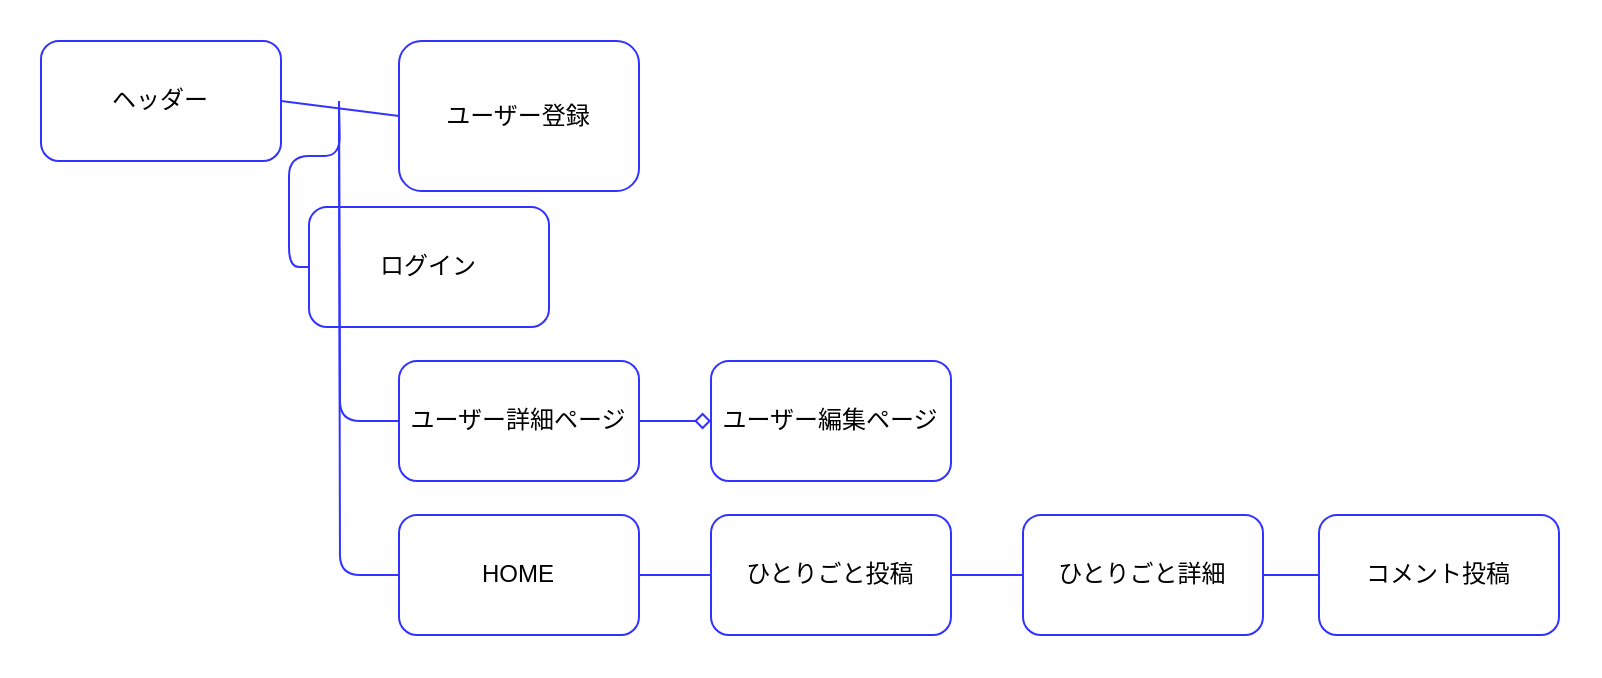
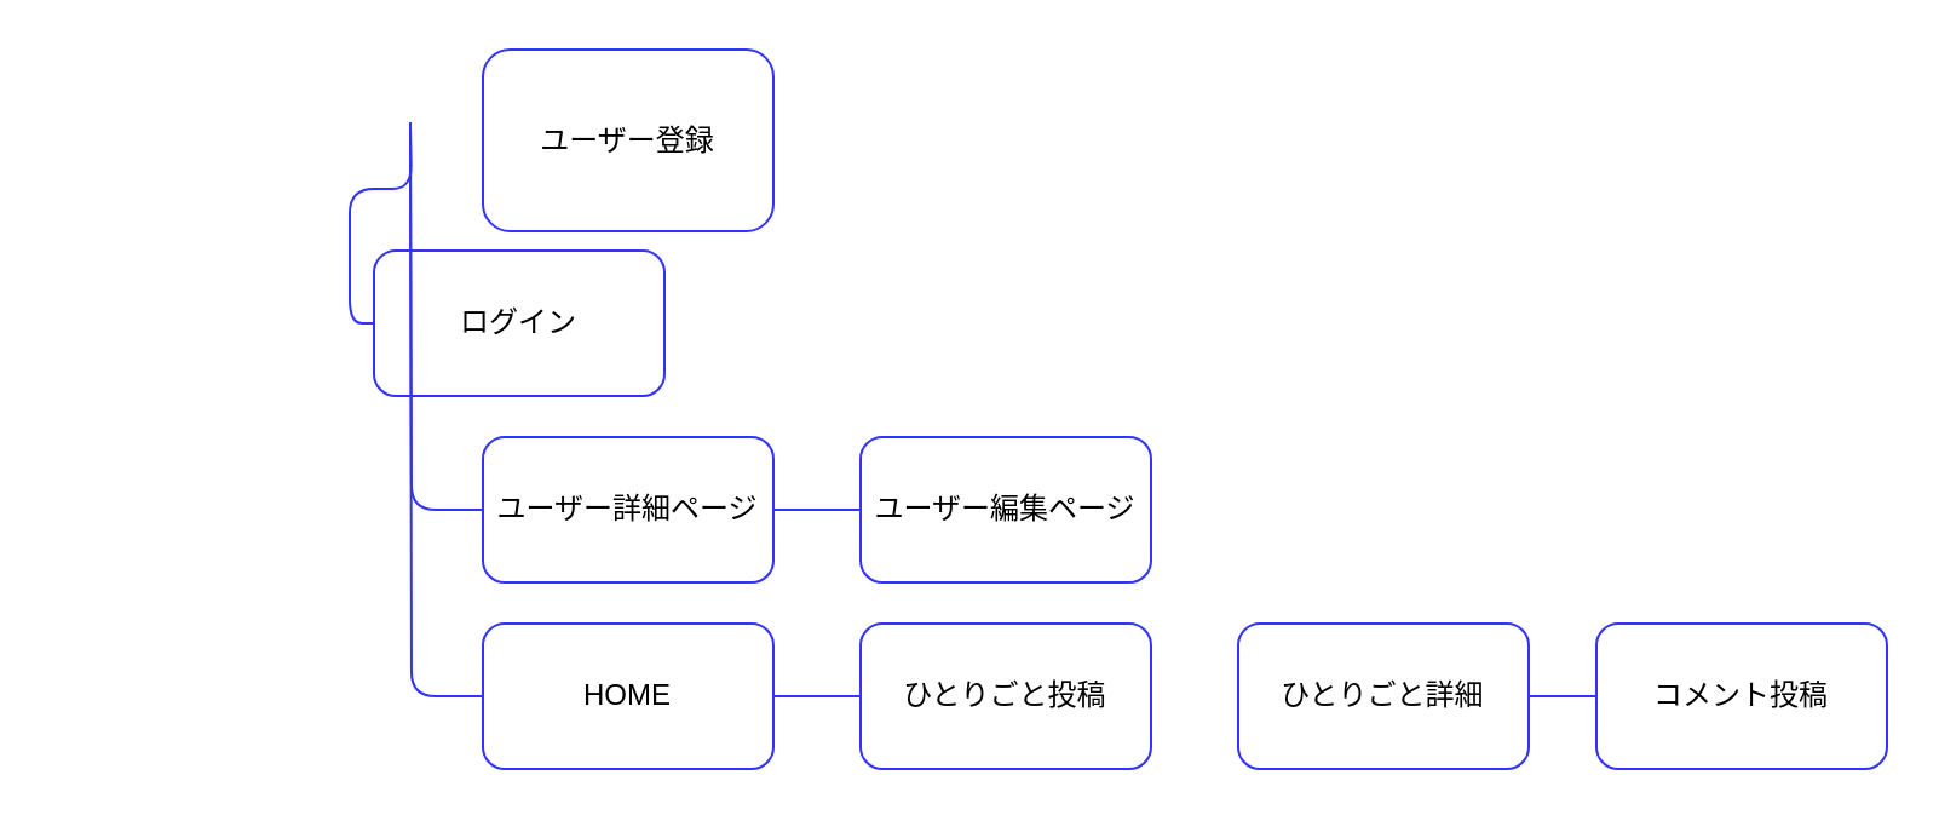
  <mxCell id="0" />
  <mxCell id="1" parent="0" />
  <mxCell id="2" style="edgeStyle=none;html=1;exitX=1;exitY=0.5;exitDx=0;exitDy=0;strokeColor=#3333FF;endArrow=none;endFill=0;" edge="1" parent="1" source="3" target="10"><mxGeometry relative="1" as="geometry" /></mxCell>
  <mxCell id="3" value="HOME" style="rounded=1;whiteSpace=wrap;html=1;strokeColor=#3333FF;" vertex="1" parent="1"><mxGeometry x="199" y="257" width="120" height="60" as="geometry" /></mxCell>
  <mxCell id="4" value="ユーザー登録" style="rounded=1;whiteSpace=wrap;html=1;strokeColor=#3333FF;" vertex="1" parent="1"><mxGeometry x="199" y="20" width="120" height="75" as="geometry" /></mxCell>
  <mxCell id="5" value="ログイン" style="rounded=1;whiteSpace=wrap;html=1;strokeColor=#3333FF;" vertex="1" parent="1"><mxGeometry x="154" y="103" width="120" height="60" as="geometry" /></mxCell>
- <mxCell id="6" value="ヘッダー" style="rounded=1;whiteSpace=wrap;html=1;strokeColor=#3333FF;" vertex="1" parent="1"><mxGeometry x="20" y="20" width="120" height="60" as="geometry" /></mxCell>
- <mxCell id="7" style="edgeStyle=none;html=1;exitX=1;exitY=0.5;exitDx=0;exitDy=0;entryX=0;entryY=0.5;entryDx=0;entryDy=0;strokeColor=#3333FF;endArrow=diamond;endFill=0;" edge="1" parent="1" source="8" target="18"><mxGeometry relative="1" as="geometry" /></mxCell>
+ <mxCell id="7" style="edgeStyle=none;html=1;exitX=1;exitY=0.5;exitDx=0;exitDy=0;entryX=0;entryY=0.5;entryDx=0;entryDy=0;strokeColor=#3333FF;endArrow=none;endFill=0;" edge="1" parent="1" source="8" target="18"><mxGeometry relative="1" as="geometry" /></mxCell>
  <mxCell id="8" value="ユーザー詳細ページ" style="rounded=1;whiteSpace=wrap;html=1;strokeColor=#3333FF;" vertex="1" parent="1"><mxGeometry x="199" y="180" width="120" height="60" as="geometry" /></mxCell>
- <mxCell id="9" style="edgeStyle=none;html=1;exitX=1;exitY=0.5;exitDx=0;exitDy=0;entryX=0;entryY=0.5;entryDx=0;entryDy=0;strokeColor=#3333FF;endArrow=none;endFill=0;" edge="1" parent="1" source="10" target="12"><mxGeometry relative="1" as="geometry" /></mxCell>
  <mxCell id="10" value="ひとりごと投稿" style="rounded=1;whiteSpace=wrap;html=1;strokeColor=#3333FF;" vertex="1" parent="1"><mxGeometry x="355" y="257" width="120" height="60" as="geometry" /></mxCell>
  <mxCell id="11" style="edgeStyle=none;html=1;exitX=1;exitY=0.5;exitDx=0;exitDy=0;entryX=0;entryY=0.5;entryDx=0;entryDy=0;strokeColor=#3333FF;endArrow=none;endFill=0;" edge="1" parent="1" source="12" target="13"><mxGeometry relative="1" as="geometry" /></mxCell>
  <mxCell id="12" value="ひとりごと詳細" style="rounded=1;whiteSpace=wrap;html=1;strokeColor=#3333FF;" vertex="1" parent="1"><mxGeometry x="511" y="257" width="120" height="60" as="geometry" /></mxCell>
  <mxCell id="13" value="コメント投稿" style="rounded=1;whiteSpace=wrap;html=1;strokeColor=#3333FF;" vertex="1" parent="1"><mxGeometry x="659" y="257" width="120" height="60" as="geometry" /></mxCell>
  <mxCell id="14" value="" style="edgeStyle=orthogonalEdgeStyle;endArrow=none;html=1;strokeColor=#3333FF;exitX=0;exitY=0.5;exitDx=0;exitDy=0;" edge="1" parent="1" source="5"><mxGeometry width="50" height="100" relative="1" as="geometry"><mxPoint x="114" y="485" as="sourcePoint" /><mxPoint x="169" y="51" as="targetPoint" /></mxGeometry></mxCell>
- <mxCell id="15" value="" style="endArrow=none;html=1;strokeColor=#3333FF;entryX=1;entryY=0.5;entryDx=0;entryDy=0;exitX=0;exitY=0.5;exitDx=0;exitDy=0;" edge="1" parent="1" source="4" target="6"><mxGeometry width="50" height="100" relative="1" as="geometry"><mxPoint x="204" y="179" as="sourcePoint" /><mxPoint x="157" y="185" as="targetPoint" /></mxGeometry></mxCell>
  <mxCell id="16" value="" style="edgeStyle=orthogonalEdgeStyle;endArrow=none;html=1;strokeColor=#3333FF;exitX=0;exitY=0.5;exitDx=0;exitDy=0;" edge="1" parent="1" source="8"><mxGeometry width="50" height="100" relative="1" as="geometry"><mxPoint x="194" y="209" as="sourcePoint" /><mxPoint x="169" y="52" as="targetPoint" /></mxGeometry></mxCell>
  <mxCell id="17" value="" style="edgeStyle=orthogonalEdgeStyle;endArrow=none;html=1;strokeColor=#3333FF;exitX=0;exitY=0.5;exitDx=0;exitDy=0;" edge="1" parent="1" source="3"><mxGeometry width="50" height="100" relative="1" as="geometry"><mxPoint x="209" y="220" as="sourcePoint" /><mxPoint x="169" y="50" as="targetPoint" /></mxGeometry></mxCell>
  <mxCell id="18" value="ユーザー編集ページ" style="rounded=1;whiteSpace=wrap;html=1;strokeColor=#3333FF;" vertex="1" parent="1"><mxGeometry x="355" y="180" width="120" height="60" as="geometry" /></mxCell>
